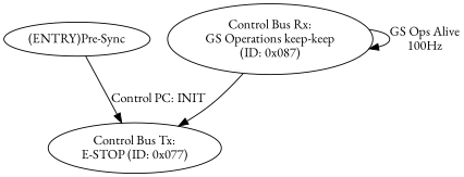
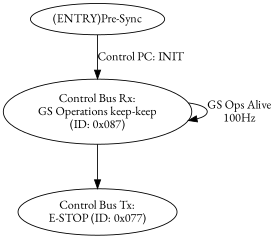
  digraph {
    fontname="EB Garamond"
    node [fontname="EB Garamond"]
    edge [fontname="EB Garamond"]
    n1 [label="(ENTRY)Pre-Sync"]
    n2 [label="Control Bus Rx:\nGS Operations keep-keep\n(ID: 0x087)"]
    n3 [label="Control Bus Tx:\nE-STOP (ID: 0x077)"]
-   n1 -> n3 [label="Control PC: INIT"]
+   n1 -> n2 [label="Control PC: INIT"]
    n2 -> n2 [label="GS Ops Alive\n100Hz"]
    n2 -> n3 [label=" "]
  }
